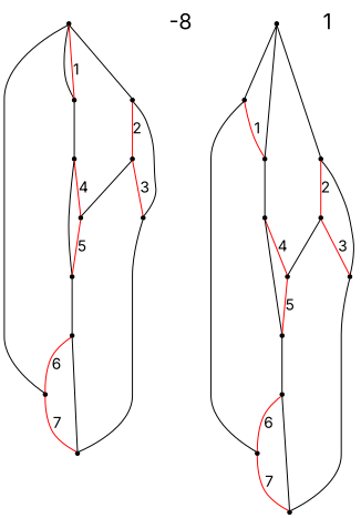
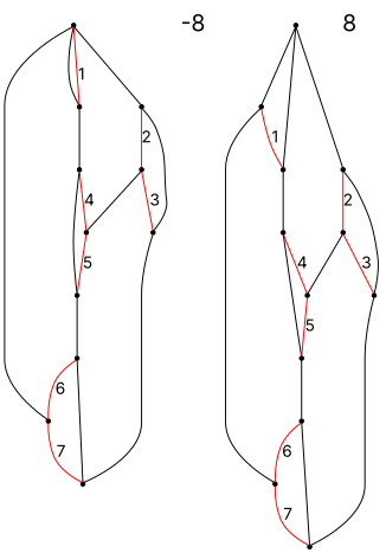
  graph {
    fontname=Inter
    node [shape=point fontname=Inter]
    edge [forest=False order=-1 fontname=Inter]
    0 [contraction="{1: {}}"]
    1
    2
    9
    5
    3
    4
    6
    10
    7
    8
    n12 [fontsize="20pt" label=-8 shape=plaintext]
    12
    13
    14
    15
    22
    18
    16
    17
    19
    23
    20
    21
-   n25 [fontsize="20pt" label=1 shape=plaintext]
+   n25 [fontsize="20pt" label=8 shape=plaintext]
    0 -- 1
    0 -- 1 [color=red forest=True label=1 order=1]
    0 -- 2
    0 -- 9
    1 -- 5
    2 -- 3 [color=red forest=True label=2 order=2]
    2 -- 4
    9 -- 10 [color=red forest=True label=7 order=7]
    5 -- 6 [color=red forest=True label=4 order=4]
    5 -- 7
    3 -- 4 [color=red forest=True label=3 order=3]
    3 -- 6
    4 -- 10
    6 -- 7 [color=red forest=True label=5 order=5]
    7 -- 8
    8 -- 9 [color=red forest=True label=6 order=6]
    8 -- 10
    12 -- 13
    12 -- 14
    12 -- 15
    13 -- 14 [color=red forest=True label=1 order=1]
    13 -- 22
    14 -- 18
    15 -- 16 [color=red forest=True label=2 order=2]
    15 -- 17
    22 -- 23 [color=red forest=True label=7 order=7]
    18 -- 19 [color=red forest=True label=4 order=4]
    18 -- 20
    16 -- 17 [color=red forest=True label=3 order=3]
    16 -- 19
    17 -- 23
    19 -- 20 [color=red forest=True label=5 order=5]
    20 -- 21
    21 -- 22 [color=red forest=True label=6 order=6]
    21 -- 23
  }
